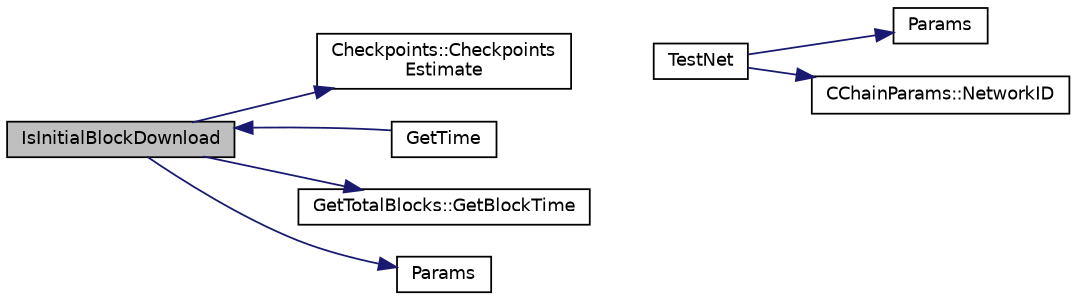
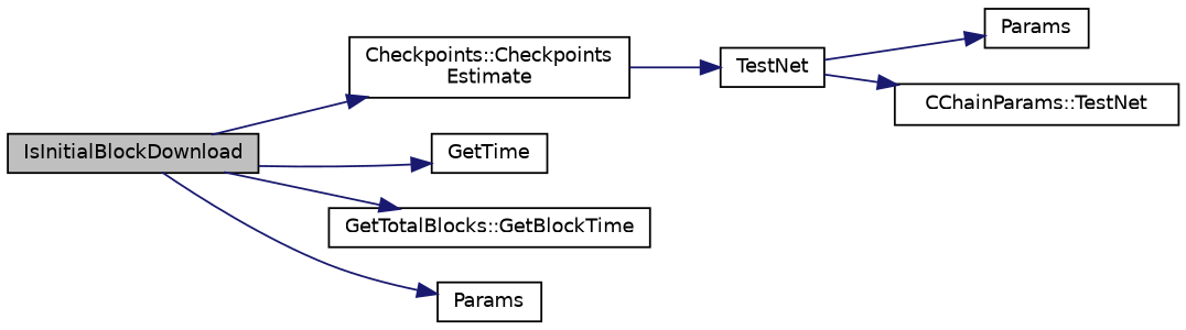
  digraph {
    rankdir=LR
    node [color=black fillcolor=white fontname=Helvetica fontsize=10 shape=record style=filled]
    edge [color=midnightblue fontname=Helvetica fontsize=10 labelfontname=Helvetica labelfontsize=10 style=solid]
    n1 [fillcolor=grey75 fontcolor=black height=0.2 label=IsInitialBlockDownload width=0.4]
    n2 [height=0.2 label="Checkpoints::Checkpoints\lEstimate" width=0.4]
    n3 [height=0.2 label=GetTime width=0.4]
    n4 [height=0.2 label="GetTotalBlocks::GetBlockTime" width=0.4]
    n5 [height=0.2 label=Params width=0.4]
    n6 [height=0.2 label=TestNet width=0.4]
    n7 [height=0.2 label=Params width=0.4]
-   n8 [height=0.2 label="CChainParams::NetworkID" width=0.4]
+   n8 [height=0.2 label="CChainParams::TestNet" width=0.4]
    n1 -> n2
-   n3 -> n1
+   n1 -> n3
    n1 -> n4
    n1 -> n5
+   n2 -> n6
    n6 -> n7
    n6 -> n8
  }
